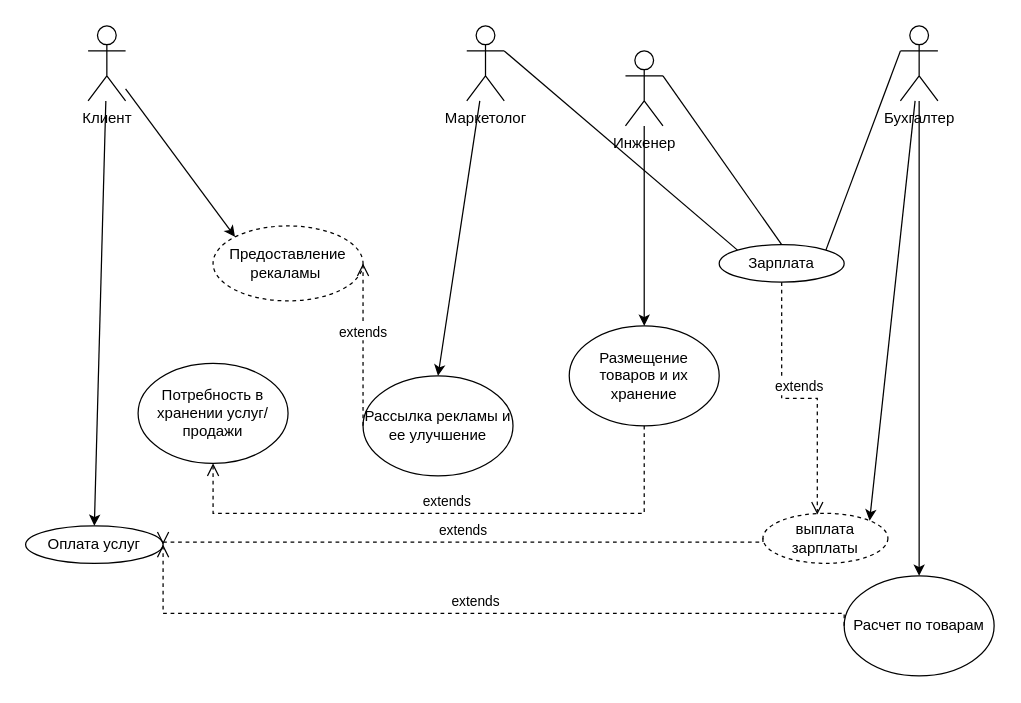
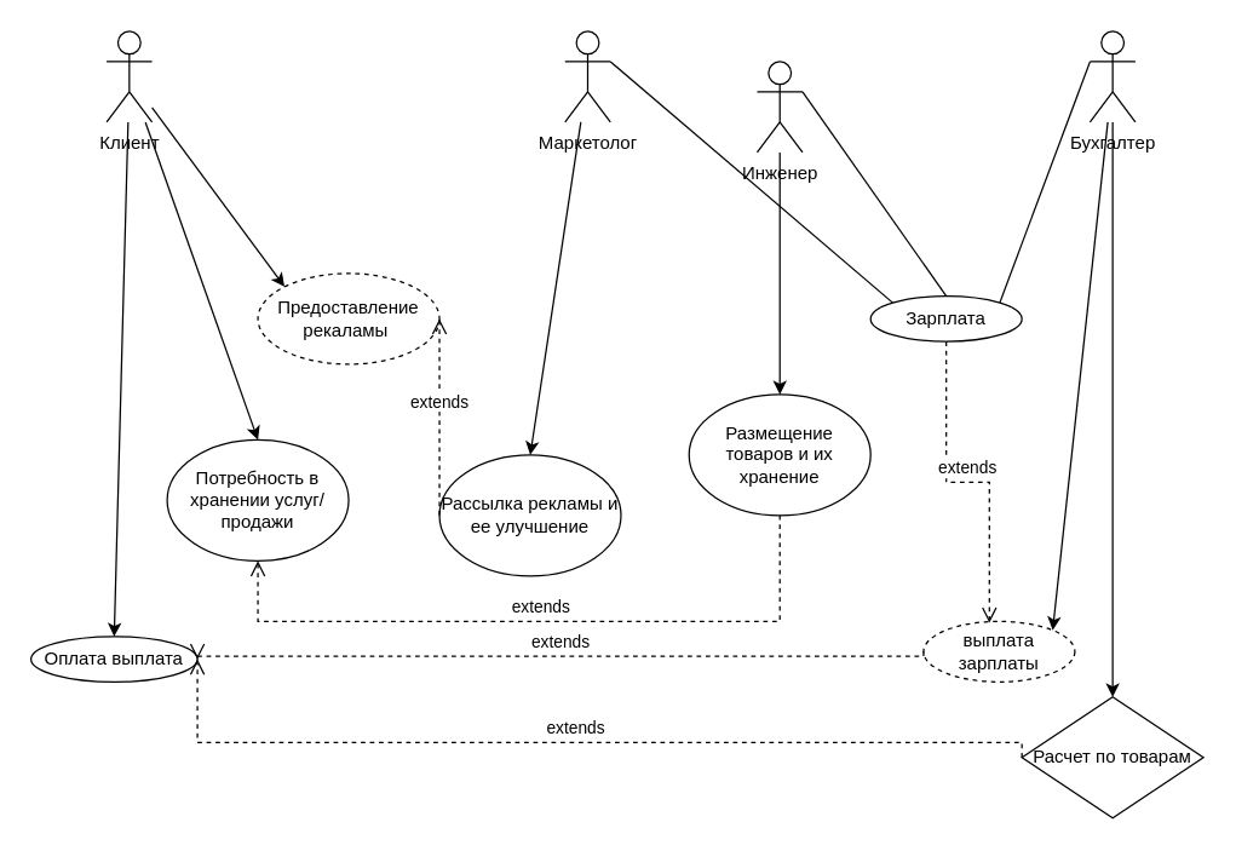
  <mxCell id="0" />
  <mxCell id="1" parent="0" />
  <mxCell id="2" value="Клиент" style="shape=umlActor;verticalLabelPosition=bottom;verticalAlign=top;html=1;outlineConnect=0;" vertex="1" parent="1"><mxGeometry x="70" y="20" width="30" height="60" as="geometry" /></mxCell>
  <mxCell id="3" value="Потребность в хранении услуг/продажи" style="ellipse;whiteSpace=wrap;html=1;" vertex="1" parent="1"><mxGeometry x="110" y="290" width="120" height="80" as="geometry" /></mxCell>
+ <mxCell id="4" value="" style="endArrow=classic;html=1;rounded=0;entryX=0.5;entryY=0;entryDx=0;entryDy=0;" edge="1" parent="1" source="2" target="3"><mxGeometry width="50" height="50" relative="1" as="geometry"><mxPoint x="360" y="400" as="sourcePoint" /><mxPoint x="410" y="350" as="targetPoint" /></mxGeometry></mxCell>
  <mxCell id="5" value="Инженер&lt;br&gt;" style="shape=umlActor;verticalLabelPosition=bottom;verticalAlign=top;html=1;outlineConnect=0;" vertex="1" parent="1"><mxGeometry x="500" y="40" width="30" height="60" as="geometry" /></mxCell>
  <mxCell id="6" value="Маркетолог" style="shape=umlActor;verticalLabelPosition=bottom;verticalAlign=top;html=1;outlineConnect=0;" vertex="1" parent="1"><mxGeometry x="373" y="20" width="30" height="60" as="geometry" /></mxCell>
  <mxCell id="7" value="Бухгалтер" style="shape=umlActor;verticalLabelPosition=bottom;verticalAlign=top;html=1;outlineConnect=0;" vertex="1" parent="1"><mxGeometry x="720" y="20" width="30" height="60" as="geometry" /></mxCell>
- <mxCell id="8" value="Оплата услуг&lt;br&gt;" style="ellipse;whiteSpace=wrap;html=1;" vertex="1" parent="1"><mxGeometry x="20" y="420" width="110" height="30" as="geometry" /></mxCell>
+ <mxCell id="8" value="Оплата выплата&lt;br&gt;" style="ellipse;whiteSpace=wrap;html=1;" vertex="1" parent="1"><mxGeometry x="20" y="420" width="110" height="30" as="geometry" /></mxCell>
  <mxCell id="9" value="" style="endArrow=classic;html=1;rounded=0;entryX=0.5;entryY=0;entryDx=0;entryDy=0;" edge="1" parent="1" source="2" target="8"><mxGeometry width="50" height="50" relative="1" as="geometry"><mxPoint x="410" y="450" as="sourcePoint" /><mxPoint x="460" y="400" as="targetPoint" /></mxGeometry></mxCell>
- <mxCell id="10" value="Расчет по товарам" style="ellipse;whiteSpace=wrap;html=1;" vertex="1" parent="1"><mxGeometry x="675" y="460" width="120" height="80" as="geometry" /></mxCell>
+ <mxCell id="10" value="Расчет по товарам" style="rhombus;whiteSpace=wrap;html=1;" vertex="1" parent="1"><mxGeometry x="675" y="460" width="120" height="80" as="geometry" /></mxCell>
  <mxCell id="11" value="extends" style="html=1;verticalAlign=bottom;endArrow=open;dashed=1;endSize=8;edgeStyle=elbowEdgeStyle;elbow=vertical;curved=0;rounded=0;exitX=0;exitY=0.5;exitDx=0;exitDy=0;entryX=1;entryY=0.5;entryDx=0;entryDy=0;" edge="1" parent="1" source="10" target="8"><mxGeometry relative="1" as="geometry"><mxPoint x="480" y="430" as="sourcePoint" /><mxPoint x="400" y="430" as="targetPoint" /><Array as="points"><mxPoint x="560" y="490" /></Array></mxGeometry></mxCell>
  <mxCell id="12" value="" style="endArrow=classic;html=1;rounded=0;entryX=0.5;entryY=0;entryDx=0;entryDy=0;" edge="1" parent="1" source="7" target="10"><mxGeometry width="50" height="50" relative="1" as="geometry"><mxPoint x="560" y="70" as="sourcePoint" /><mxPoint x="460" y="400" as="targetPoint" /></mxGeometry></mxCell>
  <mxCell id="13" value="выплата зарплаты" style="ellipse;whiteSpace=wrap;html=1;dashed=1;" vertex="1" parent="1"><mxGeometry x="610" y="410" width="100" height="40" as="geometry" /></mxCell>
  <mxCell id="14" value="" style="endArrow=classic;html=1;rounded=0;entryX=1;entryY=0;entryDx=0;entryDy=0;" edge="1" parent="1" source="7" target="13"><mxGeometry width="50" height="50" relative="1" as="geometry"><mxPoint x="410" y="440" as="sourcePoint" /><mxPoint x="460" y="390" as="targetPoint" /></mxGeometry></mxCell>
  <mxCell id="15" value="extends" style="html=1;verticalAlign=bottom;endArrow=open;dashed=1;endSize=8;edgeStyle=elbowEdgeStyle;elbow=vertical;curved=0;rounded=0;exitX=0;exitY=0.5;exitDx=0;exitDy=0;entryX=1;entryY=0.5;entryDx=0;entryDy=0;" edge="1" parent="1" source="13" target="8"><mxGeometry relative="1" as="geometry"><mxPoint x="540" y="445" as="sourcePoint" /><mxPoint x="160" y="433" as="targetPoint" /></mxGeometry></mxCell>
  <mxCell id="16" value="Предоставление&lt;br&gt;рекаламы&amp;nbsp;" style="ellipse;whiteSpace=wrap;html=1;dashed=1;" vertex="1" parent="1"><mxGeometry x="170" y="180" width="120" height="60" as="geometry" /></mxCell>
  <mxCell id="17" value="" style="endArrow=classic;html=1;rounded=0;entryX=0;entryY=0;entryDx=0;entryDy=0;" edge="1" parent="1" source="2" target="16"><mxGeometry width="50" height="50" relative="1" as="geometry"><mxPoint x="160" y="180" as="sourcePoint" /><mxPoint x="210" y="130" as="targetPoint" /></mxGeometry></mxCell>
  <mxCell id="18" value="Рассылка рекламы и ее улучшение" style="ellipse;whiteSpace=wrap;html=1;" vertex="1" parent="1"><mxGeometry x="290" y="300" width="120" height="80" as="geometry" /></mxCell>
  <mxCell id="19" value="" style="endArrow=classic;html=1;rounded=0;entryX=0.5;entryY=0;entryDx=0;entryDy=0;" edge="1" parent="1" source="6" target="18"><mxGeometry width="50" height="50" relative="1" as="geometry"><mxPoint x="350" y="190" as="sourcePoint" /><mxPoint x="400" y="140" as="targetPoint" /></mxGeometry></mxCell>
  <mxCell id="20" value="extends" style="html=1;verticalAlign=bottom;endArrow=open;dashed=1;endSize=8;edgeStyle=elbowEdgeStyle;elbow=vertical;curved=0;rounded=0;entryX=1;entryY=0.5;entryDx=0;entryDy=0;exitX=0;exitY=0.5;exitDx=0;exitDy=0;" edge="1" parent="1" source="18" target="16"><mxGeometry x="0.008" relative="1" as="geometry"><mxPoint x="360" y="150.18" as="sourcePoint" /><mxPoint x="280" y="150.18" as="targetPoint" /><mxPoint as="offset" /></mxGeometry></mxCell>
  <mxCell id="21" value="Размещение товаров и их хранение" style="ellipse;whiteSpace=wrap;html=1;" vertex="1" parent="1"><mxGeometry x="455" y="260" width="120" height="80" as="geometry" /></mxCell>
  <mxCell id="22" value="" style="endArrow=classic;html=1;rounded=0;entryX=0.5;entryY=0;entryDx=0;entryDy=0;" edge="1" parent="1" source="5" target="21"><mxGeometry width="50" height="50" relative="1" as="geometry"><mxPoint x="530" y="230" as="sourcePoint" /><mxPoint x="580" y="180" as="targetPoint" /></mxGeometry></mxCell>
  <mxCell id="23" value="extends" style="html=1;verticalAlign=bottom;endArrow=open;dashed=1;endSize=8;edgeStyle=elbowEdgeStyle;elbow=vertical;curved=0;rounded=0;exitX=0.5;exitY=1;exitDx=0;exitDy=0;entryX=0.5;entryY=1;entryDx=0;entryDy=0;" edge="1" parent="1" source="21" target="3"><mxGeometry relative="1" as="geometry"><mxPoint x="625" y="390" as="sourcePoint" /><mxPoint x="130" y="391" as="targetPoint" /><Array as="points"><mxPoint x="340" y="410" /></Array></mxGeometry></mxCell>
  <mxCell id="24" value="Зарплата" style="ellipse;whiteSpace=wrap;html=1;" vertex="1" parent="1"><mxGeometry x="575" y="195" width="100" height="30" as="geometry" /></mxCell>
  <mxCell id="25" value="extends" style="html=1;verticalAlign=bottom;endArrow=open;dashed=1;endSize=8;edgeStyle=elbowEdgeStyle;elbow=vertical;curved=0;rounded=0;exitX=0.5;exitY=1;exitDx=0;exitDy=0;entryX=0.435;entryY=0.025;entryDx=0;entryDy=0;entryPerimeter=0;" edge="1" parent="1" source="24" target="13"><mxGeometry relative="1" as="geometry"><mxPoint x="635" y="444" as="sourcePoint" /><mxPoint x="140" y="445" as="targetPoint" /></mxGeometry></mxCell>
  <mxCell id="26" value="" style="endArrow=none;html=1;rounded=0;entryX=0;entryY=0;entryDx=0;entryDy=0;exitX=1;exitY=0.333;exitDx=0;exitDy=0;exitPerimeter=0;" edge="1" parent="1" source="6" target="24"><mxGeometry width="50" height="50" relative="1" as="geometry"><mxPoint x="420" y="210" as="sourcePoint" /><mxPoint x="470" y="160" as="targetPoint" /></mxGeometry></mxCell>
  <mxCell id="27" value="" style="endArrow=none;html=1;rounded=0;entryX=0.5;entryY=0;entryDx=0;entryDy=0;exitX=1;exitY=0.333;exitDx=0;exitDy=0;exitPerimeter=0;" edge="1" parent="1" source="5" target="24"><mxGeometry width="50" height="50" relative="1" as="geometry"><mxPoint x="560" y="160" as="sourcePoint" /><mxPoint x="610" y="110" as="targetPoint" /></mxGeometry></mxCell>
  <mxCell id="28" value="" style="endArrow=none;html=1;rounded=0;exitX=1;exitY=0;exitDx=0;exitDy=0;entryX=0;entryY=0.333;entryDx=0;entryDy=0;entryPerimeter=0;" edge="1" parent="1" source="24" target="7"><mxGeometry width="50" height="50" relative="1" as="geometry"><mxPoint x="650" y="190" as="sourcePoint" /><mxPoint x="700" y="140" as="targetPoint" /></mxGeometry></mxCell>
